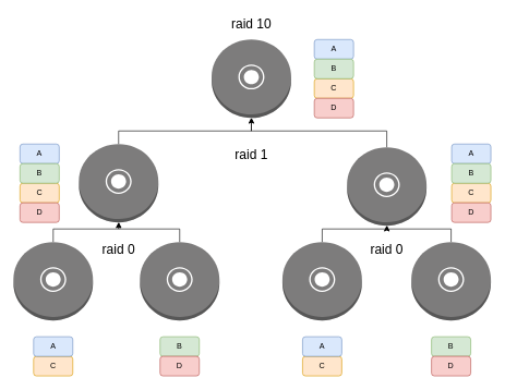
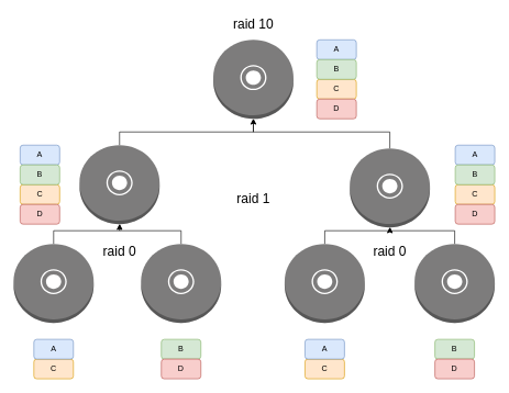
  <mxCell id="0" />
  <mxCell id="1" parent="0" />
  <mxCell id="2" value="" style="outlineConnect=0;dashed=0;verticalLabelPosition=bottom;verticalAlign=top;align=center;html=1;shape=mxgraph.aws3.disk;fillColor=#7D7C7C;gradientColor=none;" vertex="1" parent="1"><mxGeometry x="323" y="60" width="121.63" height="120" as="geometry" /></mxCell>
  <mxCell id="3" value="&lt;font style=&quot;font-size: 20px&quot;&gt;raid 10&lt;/font&gt;" style="text;html=1;strokeColor=none;fillColor=none;align=center;verticalAlign=middle;whiteSpace=wrap;rounded=0;" vertex="1" parent="1"><mxGeometry x="335.69" y="20" width="96.25" height="30" as="geometry" /></mxCell>
  <mxCell id="4" style="edgeStyle=orthogonalEdgeStyle;rounded=0;orthogonalLoop=1;jettySize=auto;html=1;exitX=0.5;exitY=0;exitDx=0;exitDy=0;exitPerimeter=0;entryX=0.5;entryY=1;entryDx=0;entryDy=0;entryPerimeter=0;" edge="1" parent="1" source="5" target="2"><mxGeometry relative="1" as="geometry" /></mxCell>
  <mxCell id="5" value="" style="outlineConnect=0;dashed=0;verticalLabelPosition=bottom;verticalAlign=top;align=center;html=1;shape=mxgraph.aws3.disk;fillColor=#7D7C7C;gradientColor=none;" vertex="1" parent="1"><mxGeometry x="120" y="220" width="121.63" height="120" as="geometry" /></mxCell>
  <mxCell id="6" style="edgeStyle=orthogonalEdgeStyle;rounded=0;orthogonalLoop=1;jettySize=auto;html=1;exitX=0.5;exitY=0;exitDx=0;exitDy=0;exitPerimeter=0;entryX=0.5;entryY=1;entryDx=0;entryDy=0;entryPerimeter=0;" edge="1" parent="1" source="7" target="2"><mxGeometry relative="1" as="geometry"><Array as="points"><mxPoint x="591" y="200" /><mxPoint x="384" y="200" /></Array></mxGeometry></mxCell>
  <mxCell id="7" value="" style="outlineConnect=0;dashed=0;verticalLabelPosition=bottom;verticalAlign=top;align=center;html=1;shape=mxgraph.aws3.disk;fillColor=#7D7C7C;gradientColor=none;" vertex="1" parent="1"><mxGeometry x="530" y="225" width="121.63" height="120" as="geometry" /></mxCell>
  <mxCell id="8" style="edgeStyle=orthogonalEdgeStyle;rounded=0;orthogonalLoop=1;jettySize=auto;html=1;exitX=0.5;exitY=0;exitDx=0;exitDy=0;exitPerimeter=0;entryX=0.5;entryY=1;entryDx=0;entryDy=0;entryPerimeter=0;" edge="1" parent="1" source="9" target="5"><mxGeometry relative="1" as="geometry"><Array as="points"><mxPoint x="81" y="350" /><mxPoint x="181" y="350" /></Array></mxGeometry></mxCell>
  <mxCell id="9" value="" style="outlineConnect=0;dashed=0;verticalLabelPosition=bottom;verticalAlign=top;align=center;html=1;shape=mxgraph.aws3.disk;fillColor=#7D7C7C;gradientColor=none;" vertex="1" parent="1"><mxGeometry x="20" y="370" width="121.63" height="120" as="geometry" /></mxCell>
  <mxCell id="10" style="edgeStyle=orthogonalEdgeStyle;rounded=0;orthogonalLoop=1;jettySize=auto;html=1;exitX=0.5;exitY=0;exitDx=0;exitDy=0;exitPerimeter=0;" edge="1" parent="1" source="11" target="5"><mxGeometry relative="1" as="geometry"><Array as="points"><mxPoint x="274" y="350" /><mxPoint x="181" y="350" /></Array></mxGeometry></mxCell>
  <mxCell id="11" value="" style="outlineConnect=0;dashed=0;verticalLabelPosition=bottom;verticalAlign=top;align=center;html=1;shape=mxgraph.aws3.disk;fillColor=#7D7C7C;gradientColor=none;" vertex="1" parent="1"><mxGeometry x="213.37" y="370" width="121.63" height="120" as="geometry" /></mxCell>
  <mxCell id="12" style="edgeStyle=orthogonalEdgeStyle;rounded=0;orthogonalLoop=1;jettySize=auto;html=1;exitX=0.5;exitY=0;exitDx=0;exitDy=0;exitPerimeter=0;" edge="1" parent="1" source="13" target="7"><mxGeometry relative="1" as="geometry"><Array as="points"><mxPoint x="492" y="350" /><mxPoint x="591" y="350" /></Array></mxGeometry></mxCell>
  <mxCell id="13" value="" style="outlineConnect=0;dashed=0;verticalLabelPosition=bottom;verticalAlign=top;align=center;html=1;shape=mxgraph.aws3.disk;fillColor=#7D7C7C;gradientColor=none;" vertex="1" parent="1"><mxGeometry x="431.25" y="370" width="121.63" height="120" as="geometry" /></mxCell>
  <mxCell id="14" style="edgeStyle=orthogonalEdgeStyle;rounded=0;orthogonalLoop=1;jettySize=auto;html=1;exitX=0.5;exitY=0;exitDx=0;exitDy=0;exitPerimeter=0;entryX=0.5;entryY=1;entryDx=0;entryDy=0;entryPerimeter=0;" edge="1" parent="1" source="15" target="7"><mxGeometry relative="1" as="geometry"><Array as="points"><mxPoint x="689" y="350" /><mxPoint x="591" y="350" /></Array></mxGeometry></mxCell>
  <mxCell id="15" value="" style="outlineConnect=0;dashed=0;verticalLabelPosition=bottom;verticalAlign=top;align=center;html=1;shape=mxgraph.aws3.disk;fillColor=#7D7C7C;gradientColor=none;" vertex="1" parent="1"><mxGeometry x="628.37" y="370" width="121.63" height="120" as="geometry" /></mxCell>
  <mxCell id="16" value="C" style="rounded=1;whiteSpace=wrap;html=1;fillColor=#ffe6cc;strokeColor=#d79b00;" vertex="1" parent="1"><mxGeometry x="50.81" y="545" width="60" height="30" as="geometry" /></mxCell>
  <mxCell id="17" value="A" style="rounded=1;whiteSpace=wrap;html=1;fillColor=#dae8fc;strokeColor=#6c8ebf;" vertex="1" parent="1"><mxGeometry x="50.81" y="515" width="60" height="30" as="geometry" /></mxCell>
  <mxCell id="18" value="C" style="rounded=1;whiteSpace=wrap;html=1;fillColor=#ffe6cc;strokeColor=#d79b00;" vertex="1" parent="1"><mxGeometry x="462.06" y="545" width="60" height="30" as="geometry" /></mxCell>
  <mxCell id="19" value="A" style="rounded=1;whiteSpace=wrap;html=1;fillColor=#dae8fc;strokeColor=#6c8ebf;" vertex="1" parent="1"><mxGeometry x="462.06" y="515" width="60" height="30" as="geometry" /></mxCell>
  <mxCell id="20" value="B" style="rounded=1;whiteSpace=wrap;html=1;fillColor=#d5e8d4;strokeColor=#82b366;" vertex="1" parent="1"><mxGeometry x="244.18" y="515" width="60" height="30" as="geometry" /></mxCell>
  <mxCell id="21" value="D" style="rounded=1;whiteSpace=wrap;html=1;fillColor=#f8cecc;strokeColor=#b85450;" vertex="1" parent="1"><mxGeometry x="244.18" y="545" width="60" height="30" as="geometry" /></mxCell>
  <mxCell id="22" value="B" style="rounded=1;whiteSpace=wrap;html=1;fillColor=#d5e8d4;strokeColor=#82b366;" vertex="1" parent="1"><mxGeometry x="659.18" y="515" width="60" height="30" as="geometry" /></mxCell>
  <mxCell id="23" value="D" style="rounded=1;whiteSpace=wrap;html=1;fillColor=#f8cecc;strokeColor=#b85450;" vertex="1" parent="1"><mxGeometry x="659.18" y="545" width="60" height="30" as="geometry" /></mxCell>
- <mxCell id="24" value="&lt;font style=&quot;font-size: 20px&quot;&gt;raid 1&lt;/font&gt;" style="text;html=1;strokeColor=none;fillColor=none;align=center;verticalAlign=middle;whiteSpace=wrap;rounded=0;strokeWidth=8;" vertex="1" parent="1"><mxGeometry x="348.82" y="225" width="70" height="20" as="geometry" /></mxCell>
+ <mxCell id="24" value="&lt;font style=&quot;font-size: 20px&quot;&gt;raid 1&lt;/font&gt;" style="text;html=1;strokeColor=none;fillColor=none;align=center;verticalAlign=middle;whiteSpace=wrap;rounded=0;strokeWidth=8;" vertex="1" parent="1"><mxGeometry x="348.82" y="290" width="70" height="20" as="geometry" /></mxCell>
  <mxCell id="25" value="&lt;font style=&quot;font-size: 20px&quot;&gt;raid 0&lt;/font&gt;" style="text;html=1;strokeColor=none;fillColor=none;align=center;verticalAlign=middle;whiteSpace=wrap;rounded=0;strokeWidth=8;" vertex="1" parent="1"><mxGeometry x="145.82" y="370" width="70" height="20" as="geometry" /></mxCell>
  <mxCell id="26" value="&lt;font style=&quot;font-size: 20px&quot;&gt;raid 0&lt;/font&gt;" style="text;html=1;strokeColor=none;fillColor=none;align=center;verticalAlign=middle;whiteSpace=wrap;rounded=0;strokeWidth=8;" vertex="1" parent="1"><mxGeometry x="555.82" y="370" width="70" height="20" as="geometry" /></mxCell>
  <mxCell id="27" value="A" style="rounded=1;whiteSpace=wrap;html=1;fillColor=#dae8fc;strokeColor=#6c8ebf;" vertex="1" parent="1"><mxGeometry x="480" y="60" width="60" height="30" as="geometry" /></mxCell>
  <mxCell id="28" value="C" style="rounded=1;whiteSpace=wrap;html=1;fillColor=#ffe6cc;strokeColor=#d79b00;" vertex="1" parent="1"><mxGeometry x="480" y="120" width="60" height="30" as="geometry" /></mxCell>
  <mxCell id="29" value="B" style="rounded=1;whiteSpace=wrap;html=1;fillColor=#d5e8d4;strokeColor=#82b366;" vertex="1" parent="1"><mxGeometry x="480" y="90" width="60" height="30" as="geometry" /></mxCell>
  <mxCell id="30" value="D" style="rounded=1;whiteSpace=wrap;html=1;fillColor=#f8cecc;strokeColor=#b85450;" vertex="1" parent="1"><mxGeometry x="480" y="150" width="60" height="30" as="geometry" /></mxCell>
  <mxCell id="31" value="A" style="rounded=1;whiteSpace=wrap;html=1;fillColor=#dae8fc;strokeColor=#6c8ebf;" vertex="1" parent="1"><mxGeometry x="30" y="220" width="60" height="30" as="geometry" /></mxCell>
  <mxCell id="32" value="C" style="rounded=1;whiteSpace=wrap;html=1;fillColor=#ffe6cc;strokeColor=#d79b00;" vertex="1" parent="1"><mxGeometry x="30" y="280" width="60" height="30" as="geometry" /></mxCell>
  <mxCell id="33" value="B" style="rounded=1;whiteSpace=wrap;html=1;fillColor=#d5e8d4;strokeColor=#82b366;" vertex="1" parent="1"><mxGeometry x="30" y="250" width="60" height="30" as="geometry" /></mxCell>
  <mxCell id="34" value="D" style="rounded=1;whiteSpace=wrap;html=1;fillColor=#f8cecc;strokeColor=#b85450;" vertex="1" parent="1"><mxGeometry x="30" y="310" width="60" height="30" as="geometry" /></mxCell>
  <mxCell id="35" value="A" style="rounded=1;whiteSpace=wrap;html=1;fillColor=#dae8fc;strokeColor=#6c8ebf;" vertex="1" parent="1"><mxGeometry x="690" y="220" width="60" height="30" as="geometry" /></mxCell>
  <mxCell id="36" value="C" style="rounded=1;whiteSpace=wrap;html=1;fillColor=#ffe6cc;strokeColor=#d79b00;" vertex="1" parent="1"><mxGeometry x="690" y="280" width="60" height="30" as="geometry" /></mxCell>
  <mxCell id="37" value="B" style="rounded=1;whiteSpace=wrap;html=1;fillColor=#d5e8d4;strokeColor=#82b366;" vertex="1" parent="1"><mxGeometry x="690" y="250" width="60" height="30" as="geometry" /></mxCell>
  <mxCell id="38" value="D" style="rounded=1;whiteSpace=wrap;html=1;fillColor=#f8cecc;strokeColor=#b85450;" vertex="1" parent="1"><mxGeometry x="690" y="310" width="60" height="30" as="geometry" /></mxCell>
